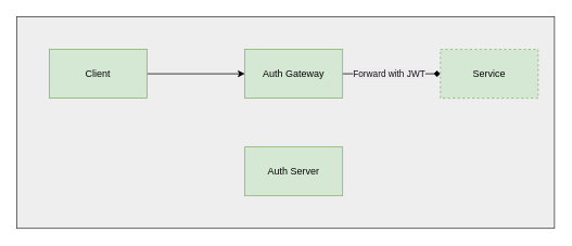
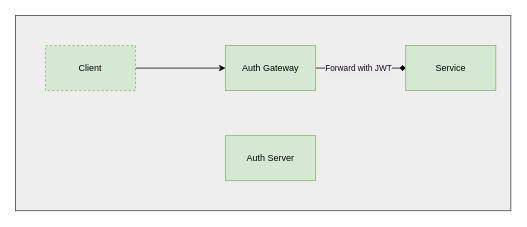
  <mxCell id="0" />
  <mxCell id="1" parent="0" />
  <mxCell id="2" value="" style="rounded=0;whiteSpace=wrap;html=1;fillColor=#eeeeee;strokeColor=#36393d;" vertex="1" parent="1"><mxGeometry x="20" y="20" width="660" height="260" as="geometry" /></mxCell>
  <mxCell id="3" style="edgeStyle=none;html=1;entryX=0;entryY=0.5;entryDx=0;entryDy=0;strokeColor=#000000;" edge="1" parent="1" source="4" target="7"><mxGeometry relative="1" as="geometry" /></mxCell>
- <mxCell id="4" value="Client" style="rounded=0;whiteSpace=wrap;html=1;fillColor=#d5e8d4;strokeColor=#82b366;fontColor=#050505;" vertex="1" parent="1"><mxGeometry x="60" y="60" width="120" height="60" as="geometry" /></mxCell>
+ <mxCell id="4" value="Client" style="rounded=0;whiteSpace=wrap;html=1;fillColor=#d5e8d4;strokeColor=#82b366;fontColor=#050505;dashed=1;" vertex="1" parent="1"><mxGeometry x="60" y="60" width="120" height="60" as="geometry" /></mxCell>
  <mxCell id="5" style="edgeStyle=none;html=1;entryX=0;entryY=0.5;entryDx=0;entryDy=0;strokeColor=#000000;endArrow=diamond;" edge="1" parent="1" source="7" target="9"><mxGeometry relative="1" as="geometry" /></mxCell>
  <mxCell id="6" value="Forward with JWT" style="edgeLabel;html=1;align=center;verticalAlign=middle;resizable=0;points=[];labelBackgroundColor=#edebef;fontColor=#121111;" vertex="1" connectable="0" parent="5"><mxGeometry x="-0.467" y="1" relative="1" as="geometry"><mxPoint x="24" as="offset" /></mxGeometry></mxCell>
  <mxCell id="7" value="Auth Gateway" style="rounded=0;whiteSpace=wrap;html=1;fillColor=#d5e8d4;strokeColor=#82b366;fontColor=#050505;" vertex="1" parent="1"><mxGeometry x="300" y="60" width="120" height="60" as="geometry" /></mxCell>
  <mxCell id="8" value="Auth Server" style="rounded=0;whiteSpace=wrap;html=1;fillColor=#d5e8d4;strokeColor=#82b366;fontColor=#050505;" vertex="1" parent="1"><mxGeometry x="300" y="180" width="120" height="60" as="geometry" /></mxCell>
- <mxCell id="9" value="Service" style="rounded=0;whiteSpace=wrap;html=1;fillColor=#d5e8d4;strokeColor=#82b366;fontColor=#050505;dashed=1;" vertex="1" parent="1"><mxGeometry x="540" y="60" width="120" height="60" as="geometry" /></mxCell>
+ <mxCell id="9" value="Service" style="rounded=0;whiteSpace=wrap;html=1;fillColor=#d5e8d4;strokeColor=#82b366;fontColor=#050505;" vertex="1" parent="1"><mxGeometry x="540" y="60" width="120" height="60" as="geometry" /></mxCell>
